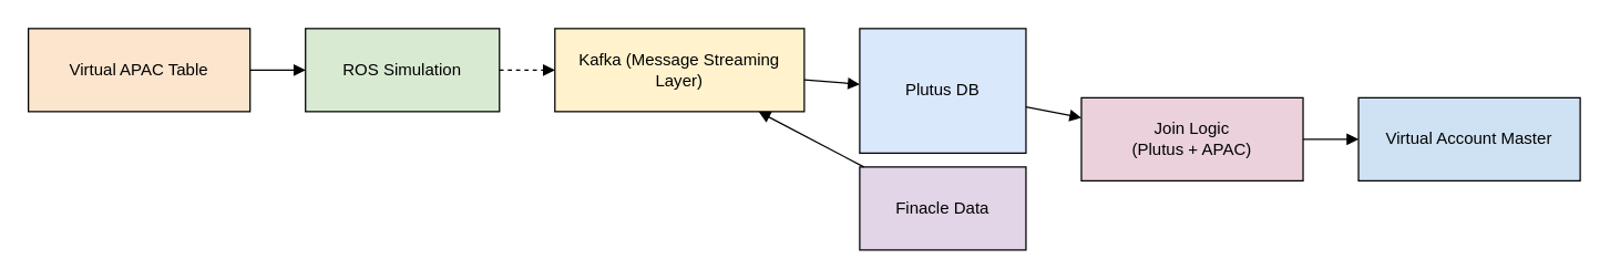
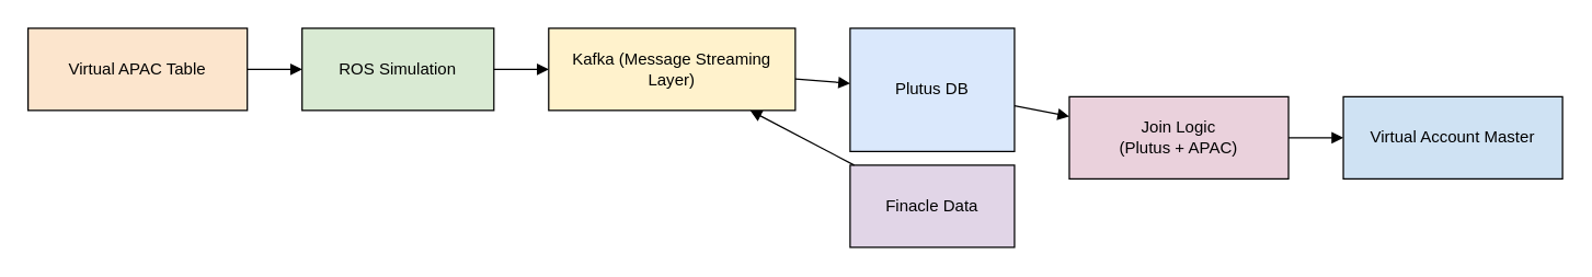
  <mxCell id="0" />
  <mxCell id="1" parent="0" />
  <mxCell id="2" value="Virtual APAC Table" style="shape=rectangle;whiteSpace=wrap;html=1;fillColor=#FCE5CD;" vertex="1" parent="1"><mxGeometry x="20" y="20" width="160" height="60" as="geometry" /></mxCell>
  <mxCell id="3" value="ROS Simulation" style="shape=rectangle;whiteSpace=wrap;html=1;fillColor=#D9EAD3;" vertex="1" parent="1"><mxGeometry x="220" y="20" width="140" height="60" as="geometry" /></mxCell>
  <mxCell id="4" value="Kafka (Message Streaming Layer)" style="shape=rectangle;whiteSpace=wrap;html=1;fillColor=#FFF2CC;" vertex="1" parent="1"><mxGeometry x="400" y="20" width="180" height="60" as="geometry" /></mxCell>
  <mxCell id="5" value="Plutus DB" style="shape=rectangle;whiteSpace=wrap;html=1;fillColor=#DAE8FC;" vertex="1" parent="1"><mxGeometry x="620" y="20" width="120" height="90" as="geometry" /></mxCell>
  <mxCell id="6" value="Finacle Data" style="shape=rectangle;whiteSpace=wrap;html=1;fillColor=#E1D5E7;" vertex="1" parent="1"><mxGeometry x="620" y="120" width="120" height="60" as="geometry" /></mxCell>
  <mxCell id="7" value="Join Logic&#10;(Plutus + APAC)" style="shape=rectangle;whiteSpace=wrap;html=1;fillColor=#EAD1DC;" vertex="1" parent="1"><mxGeometry x="780" y="70" width="160" height="60" as="geometry" /></mxCell>
  <mxCell id="8" value="Virtual Account Master" style="shape=rectangle;whiteSpace=wrap;html=1;fillColor=#CFE2F3;" vertex="1" parent="1"><mxGeometry x="980" y="70" width="160" height="60" as="geometry" /></mxCell>
  <mxCell id="9" style="endArrow=block;html=1;" edge="1" parent="1" source="2" target="3"><mxGeometry relative="1" as="geometry" /></mxCell>
- <mxCell id="10" style="endArrow=block;html=1;dashed=1;" edge="1" parent="1" source="3" target="4"><mxGeometry relative="1" as="geometry" /></mxCell>
+ <mxCell id="10" style="endArrow=block;html=1;" edge="1" parent="1" source="3" target="4"><mxGeometry relative="1" as="geometry" /></mxCell>
  <mxCell id="11" style="endArrow=block;html=1;" edge="1" parent="1" source="4" target="5"><mxGeometry relative="1" as="geometry" /></mxCell>
  <mxCell id="12" style="endArrow=block;html=1;" edge="1" parent="1" source="5" target="7"><mxGeometry relative="1" as="geometry" /></mxCell>
  <mxCell id="13" style="endArrow=block;html=1;" edge="1" parent="1" source="6" target="4"><mxGeometry relative="1" as="geometry" /></mxCell>
  <mxCell id="14" style="endArrow=block;html=1;" edge="1" parent="1" source="7" target="8"><mxGeometry relative="1" as="geometry" /></mxCell>
